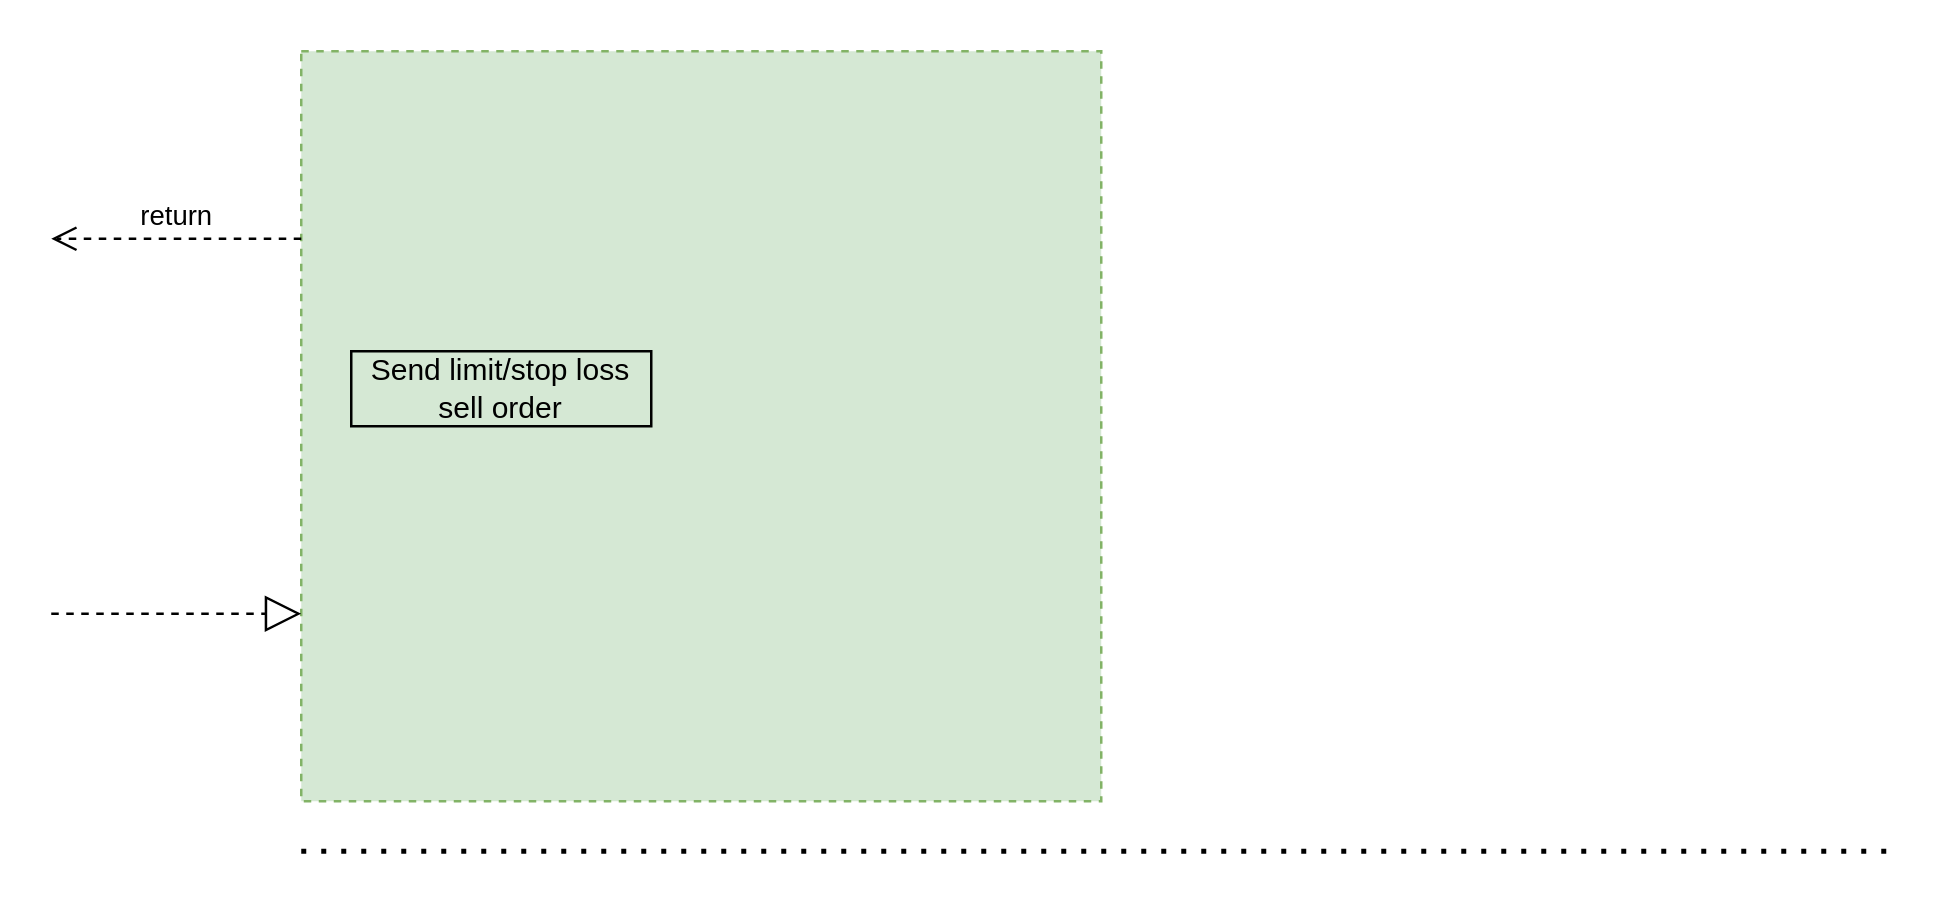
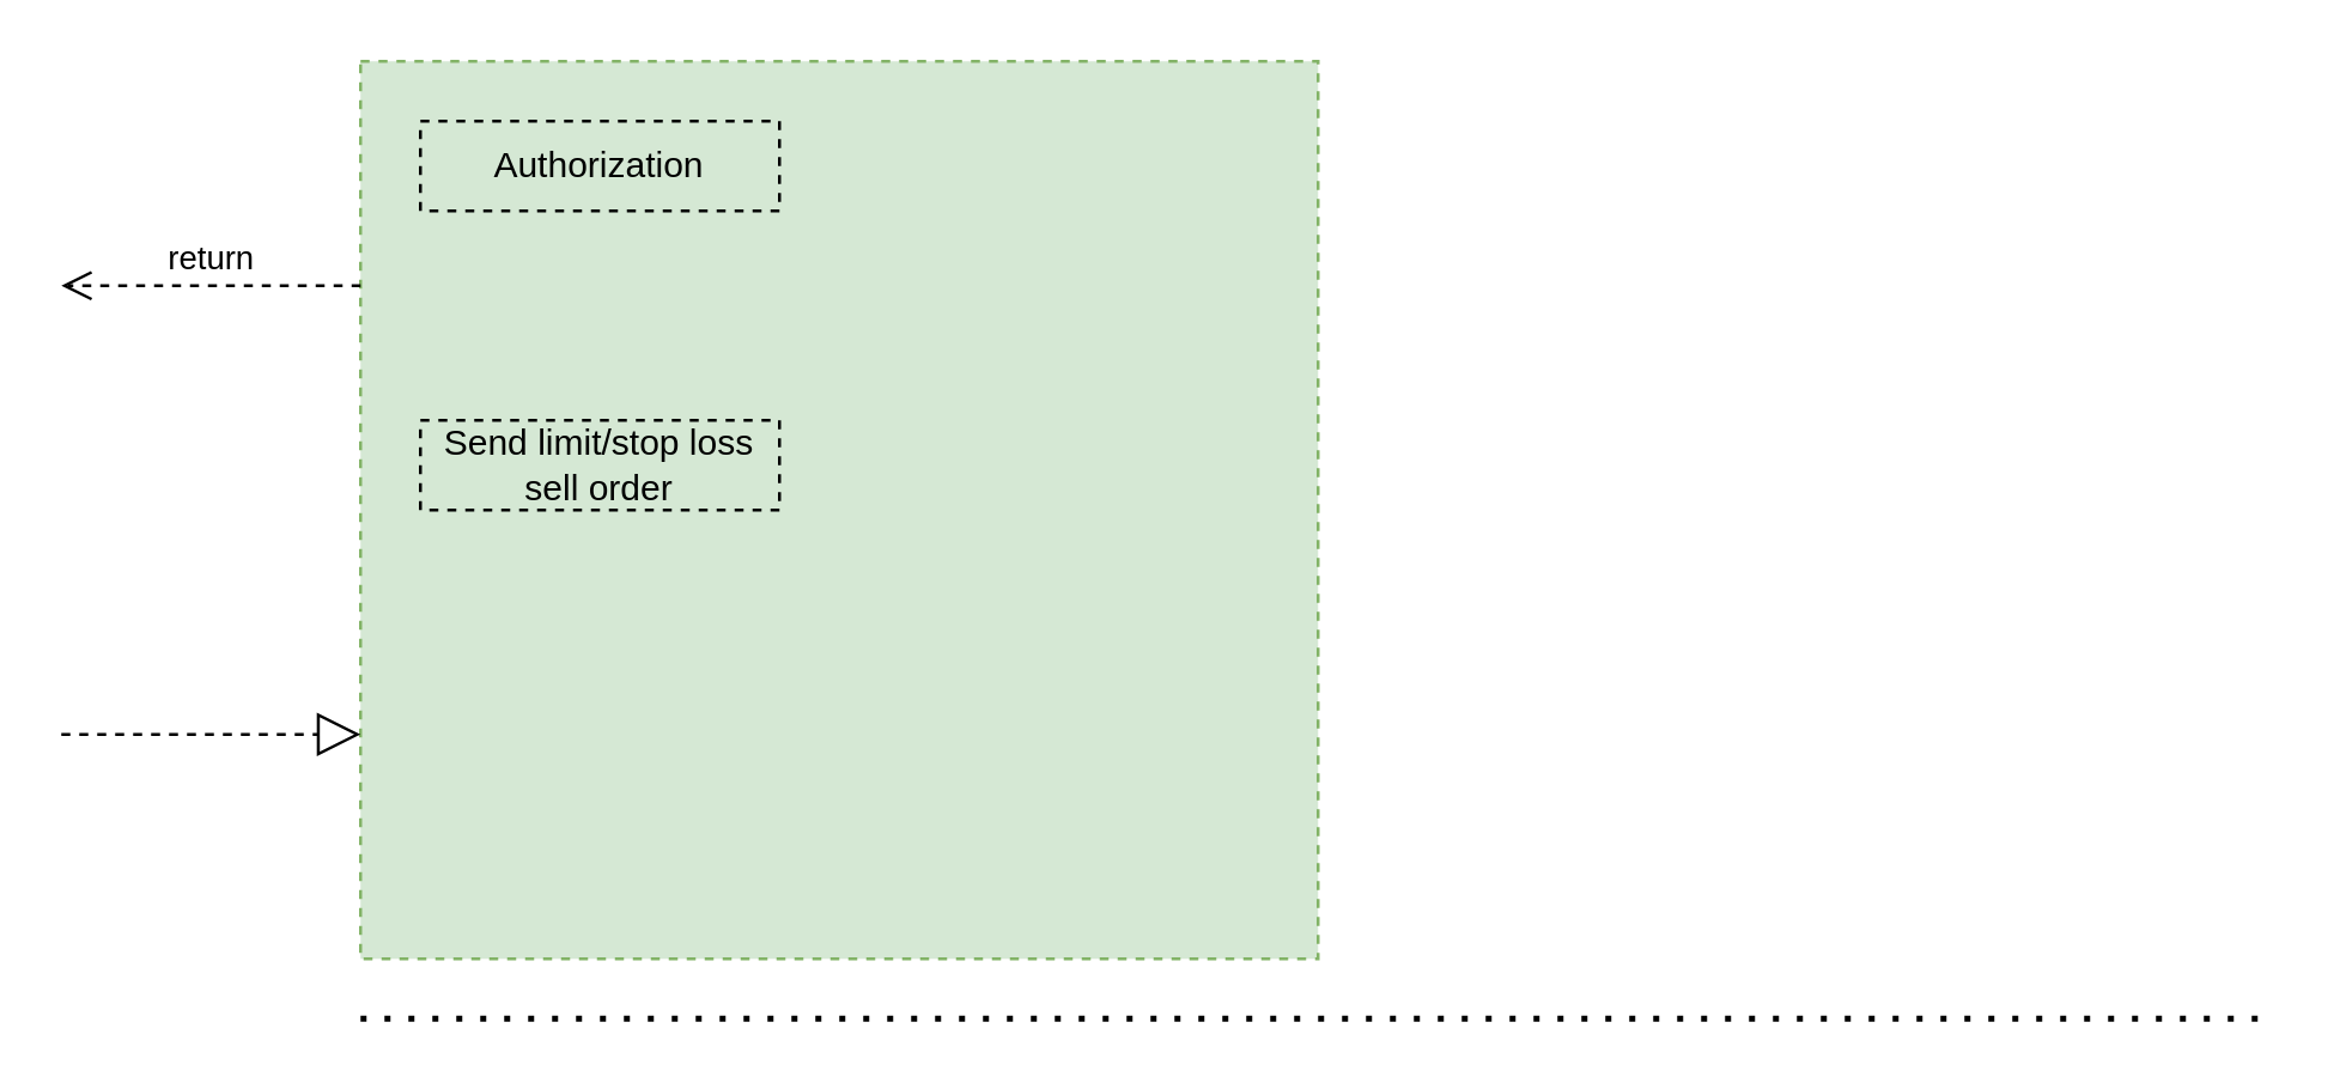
  <mxCell id="0" />
  <mxCell id="1" parent="0" />
  <mxCell id="2" value="" style="endArrow=none;dashed=1;html=1;dashPattern=1 3;strokeWidth=2;" edge="1" parent="1"><mxGeometry width="50" height="50" relative="1" as="geometry"><mxPoint x="120" y="340" as="sourcePoint" /><mxPoint x="760" y="340" as="targetPoint" /></mxGeometry></mxCell>
  <mxCell id="3" value="" style="rounded=0;whiteSpace=wrap;html=1;fillColor=#d5e8d4;dashed=1;strokeColor=#82b366;" vertex="1" parent="1"><mxGeometry x="120" y="20" width="320" height="300" as="geometry" /></mxCell>
- <mxCell id="5" value="Send limit/stop loss sell order" style="rounded=0;whiteSpace=wrap;html=1;dashed=0;fillColor=none;" vertex="1" parent="1"><mxGeometry x="140" y="140" width="120" height="30" as="geometry" /></mxCell>
+ <mxCell id="4" value="Authorization" style="rounded=0;whiteSpace=wrap;html=1;dashed=1;fillColor=none;" vertex="1" parent="1"><mxGeometry x="140" y="40" width="120" height="30" as="geometry" /></mxCell>
+ <mxCell id="5" value="Send limit/stop loss sell order" style="rounded=0;whiteSpace=wrap;html=1;dashed=1;fillColor=none;" vertex="1" parent="1"><mxGeometry x="140" y="140" width="120" height="30" as="geometry" /></mxCell>
  <mxCell id="6" value="return" style="html=1;verticalAlign=bottom;endArrow=open;dashed=1;endSize=8;exitX=0;exitY=0.25;exitDx=0;exitDy=0;" edge="1" parent="1" source="3"><mxGeometry relative="1" as="geometry"><mxPoint x="100" y="104.5" as="sourcePoint" /><mxPoint x="20" y="95" as="targetPoint" /></mxGeometry></mxCell>
  <mxCell id="7" value="" style="endArrow=block;dashed=1;endFill=0;endSize=12;html=1;entryX=0;entryY=0.75;entryDx=0;entryDy=0;" edge="1" parent="1" target="3"><mxGeometry width="160" relative="1" as="geometry"><mxPoint x="20" y="245" as="sourcePoint" /><mxPoint x="90" y="260" as="targetPoint" /></mxGeometry></mxCell>
